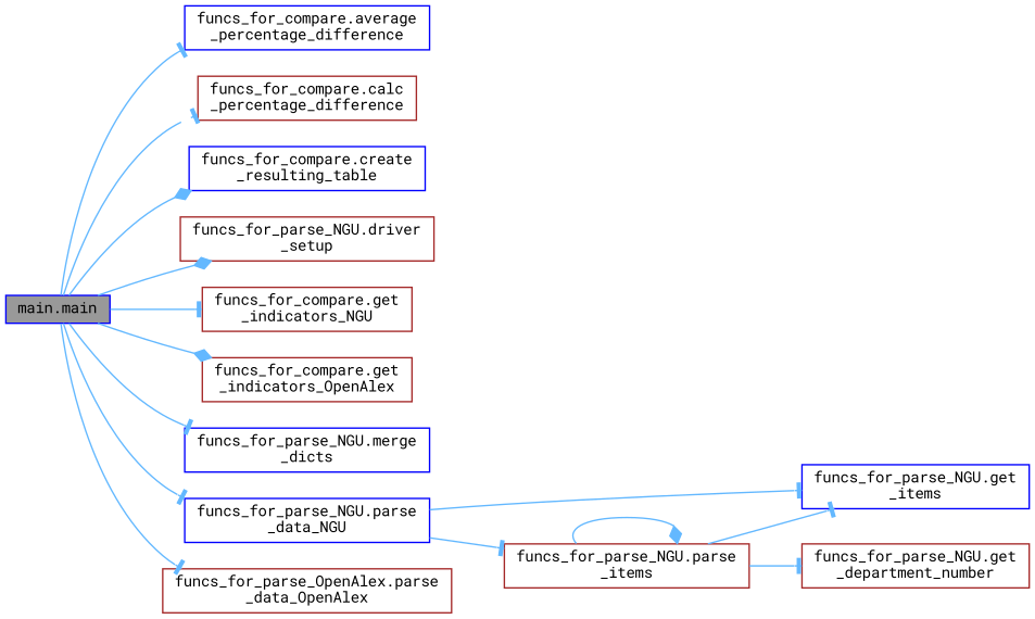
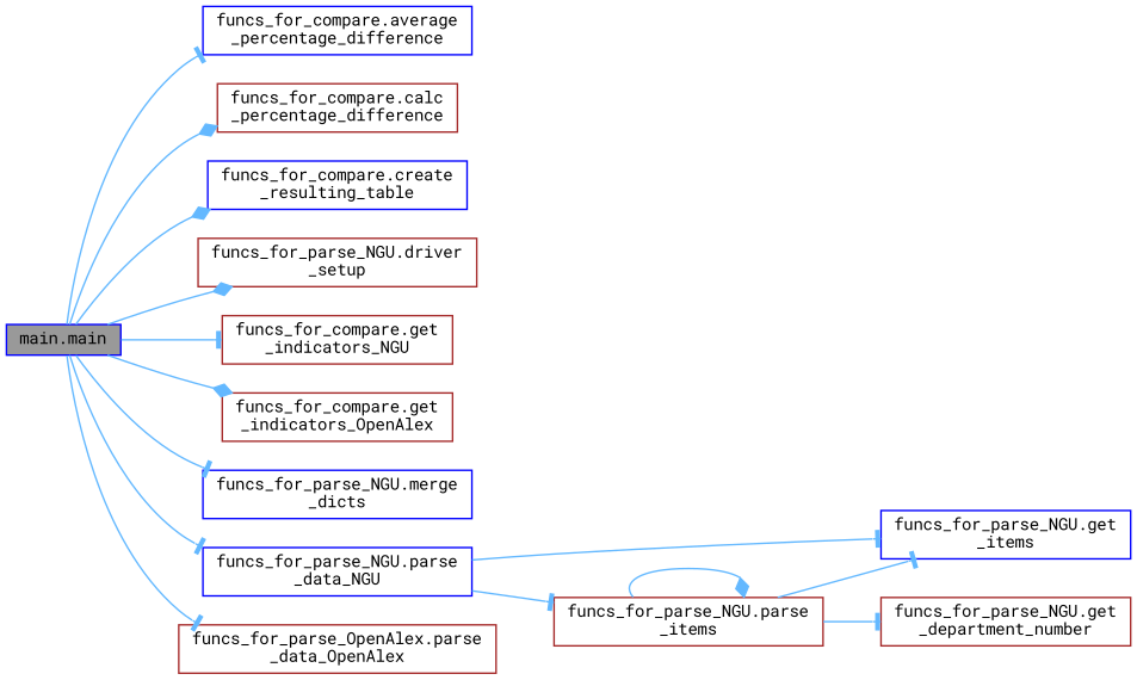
  digraph {
    fontname="Roboto Mono"
    rankdir=LR
    node [color=brown fillcolor=white fontname="Roboto Mono" fontsize=10 shape=box style=filled]
    edge [arrowhead=tee color=steelblue1 fontname="Roboto Mono" fontsize=10 labelfontname=Helvetica labelfontsize=10 style=solid]
    n1 [color=blue fillcolor=grey60 fontcolor=black height=0.2 label="main.main" width=0.4]
    n2 [color=blue height=0.2 label="funcs_for_compare.average\l_percentage_difference" width=0.4]
    n3 [height=0.2 label="funcs_for_compare.calc\l_percentage_difference" width=0.4]
    n4 [color=blue height=0.2 label="funcs_for_compare.create\l_resulting_table" width=0.4]
    n5 [height=0.2 label="funcs_for_parse_NGU.driver\l_setup" width=0.4]
    n6 [height=0.2 label="funcs_for_compare.get\l_indicators_NGU" width=0.4]
    n7 [height=0.2 label="funcs_for_compare.get\l_indicators_OpenAlex" width=0.4]
    n8 [color=blue height=0.2 label="funcs_for_parse_NGU.merge\l_dicts" width=0.4]
    n9 [color=blue height=0.2 label="funcs_for_parse_NGU.parse\l_data_NGU" width=0.4]
    n10 [height=0.2 label="funcs_for_parse_OpenAlex.parse\l_data_OpenAlex" width=0.4]
    n11 [color=blue height=0.2 label="funcs_for_parse_NGU.get\l_items" width=0.4]
    n12 [height=0.2 label="funcs_for_parse_NGU.parse\l_items" width=0.4]
    n13 [height=0.2 label="funcs_for_parse_NGU.get\l_department_number" width=0.4]
    n1 -> n2
-   n1 -> n3
+   n1 -> n3 [arrowhead=diamond]
    n1 -> n4 [arrowhead=diamond]
    n1 -> n5 [arrowhead=diamond]
    n1 -> n6
    n1 -> n7 [arrowhead=diamond]
    n1 -> n8
    n1 -> n9
    n1 -> n10
    n9 -> n11
    n9 -> n12
    n12 -> n11
    n12 -> n12 [arrowhead=diamond]
    n12 -> n13
  }
